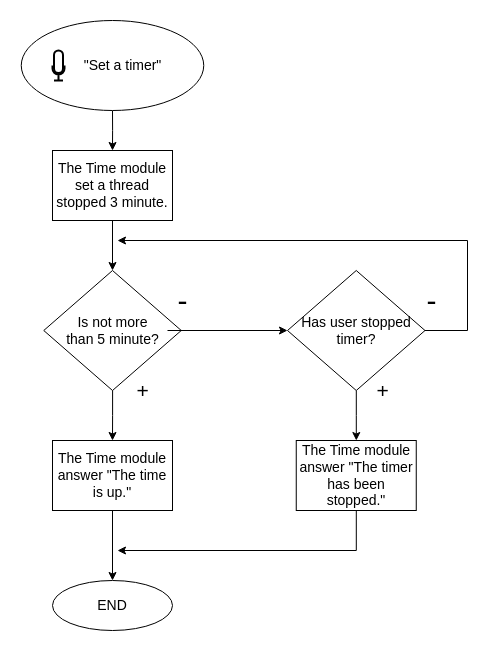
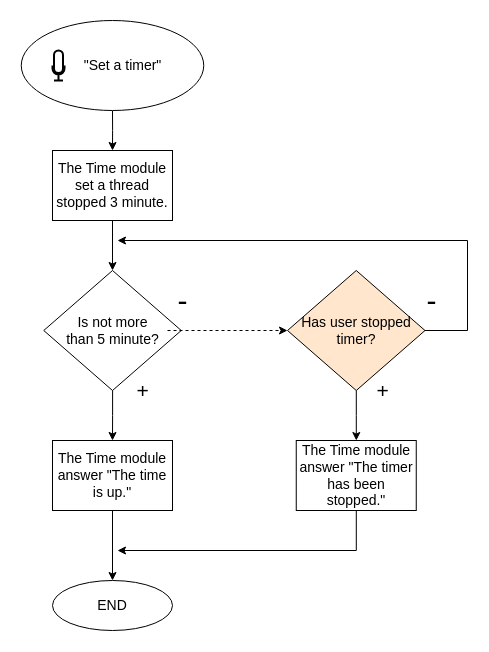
  <mxCell id="0" />
  <mxCell id="1" parent="0" />
  <mxCell id="2" value="" style="edgeStyle=orthogonalEdgeStyle;rounded=0;orthogonalLoop=1;jettySize=auto;html=1;fontSize=14;" edge="1" parent="1" source="3" target="7"><mxGeometry relative="1" as="geometry" /></mxCell>
  <mxCell id="3" value="" style="ellipse;whiteSpace=wrap;html=1;fontSize=14;" vertex="1" parent="1"><mxGeometry x="20.75" y="20" width="182.5" height="90" as="geometry" /></mxCell>
  <mxCell id="4" value="" style="html=1;verticalLabelPosition=bottom;align=center;labelBackgroundColor=#ffffff;verticalAlign=top;strokeWidth=2;shadow=0;dashed=0;shape=mxgraph.ios7.icons.microphone;fontSize=14;" vertex="1" parent="1"><mxGeometry x="52" y="50" width="12" height="30" as="geometry" /></mxCell>
  <mxCell id="5" value="&quot;Set a timer&quot;" style="text;html=1;align=center;verticalAlign=middle;resizable=0;points=[];autosize=1;strokeColor=none;fontSize=14;" vertex="1" parent="1"><mxGeometry x="77" y="55" width="90" height="20" as="geometry" /></mxCell>
  <mxCell id="6" value="" style="edgeStyle=orthogonalEdgeStyle;rounded=0;orthogonalLoop=1;jettySize=auto;html=1;fontSize=14;entryX=0.5;entryY=0;entryDx=0;entryDy=0;" edge="1" parent="1" source="7" target="10"><mxGeometry relative="1" as="geometry"><mxPoint x="112" y="280" as="targetPoint" /></mxGeometry></mxCell>
  <mxCell id="7" value="The Time module set a thread stopped 3 minute." style="rounded=0;whiteSpace=wrap;html=1;strokeColor=#000000;fontSize=14;" vertex="1" parent="1"><mxGeometry x="52" y="150" width="120" height="70" as="geometry" /></mxCell>
  <mxCell id="8" value="END" style="ellipse;whiteSpace=wrap;html=1;strokeColor=#000000;fontSize=14;" vertex="1" parent="1"><mxGeometry x="52" y="580" width="120" height="50" as="geometry" /></mxCell>
  <mxCell id="9" value="" style="edgeStyle=orthogonalEdgeStyle;rounded=0;orthogonalLoop=1;jettySize=auto;html=1;fontSize=30;" edge="1" parent="1" source="10" target="21"><mxGeometry relative="1" as="geometry" /></mxCell>
  <mxCell id="10" value="" style="rhombus;whiteSpace=wrap;html=1;fontSize=14;" vertex="1" parent="1"><mxGeometry x="43.25" y="270" width="137.5" height="120" as="geometry" /></mxCell>
- <mxCell id="11" style="edgeStyle=orthogonalEdgeStyle;rounded=0;orthogonalLoop=1;jettySize=auto;html=1;fontSize=30;" edge="1" parent="1" source="12" target="16"><mxGeometry relative="1" as="geometry" /></mxCell>
+ <mxCell id="11" style="edgeStyle=orthogonalEdgeStyle;rounded=0;orthogonalLoop=1;jettySize=auto;html=1;fontSize=30;dashed=1;" edge="1" parent="1" source="12" target="16"><mxGeometry relative="1" as="geometry" /></mxCell>
  <mxCell id="12" value="&lt;span&gt;Is not more &lt;br&gt;than 5 minute?&lt;/span&gt;" style="text;html=1;align=center;verticalAlign=middle;resizable=0;points=[];autosize=1;strokeColor=none;fontSize=14;" vertex="1" parent="1"><mxGeometry x="57" y="310" width="110" height="40" as="geometry" /></mxCell>
  <mxCell id="13" value="-" style="text;html=1;align=center;verticalAlign=middle;resizable=0;points=[];autosize=1;strokeColor=none;fontSize=30;" vertex="1" parent="1"><mxGeometry x="167" y="280" width="30" height="40" as="geometry" /></mxCell>
  <mxCell id="14" style="edgeStyle=orthogonalEdgeStyle;rounded=0;orthogonalLoop=1;jettySize=auto;html=1;exitX=1;exitY=0.5;exitDx=0;exitDy=0;fontSize=30;" edge="1" parent="1" source="16"><mxGeometry relative="1" as="geometry"><mxPoint x="117" y="240" as="targetPoint" /><Array as="points"><mxPoint x="467" y="330" /><mxPoint x="467" y="240" /></Array></mxGeometry></mxCell>
  <mxCell id="15" value="" style="edgeStyle=orthogonalEdgeStyle;rounded=0;orthogonalLoop=1;jettySize=auto;html=1;fontSize=30;" edge="1" parent="1" source="16" target="19"><mxGeometry relative="1" as="geometry" /></mxCell>
- <mxCell id="16" value="Has user stopped timer?" style="rhombus;whiteSpace=wrap;html=1;fontSize=14;" vertex="1" parent="1"><mxGeometry x="287" y="270" width="137.5" height="120" as="geometry" /></mxCell>
+ <mxCell id="16" value="Has user stopped timer?" style="rhombus;whiteSpace=wrap;html=1;fontSize=14;fillColor=#ffe6cc;" vertex="1" parent="1"><mxGeometry x="287" y="270" width="137.5" height="120" as="geometry" /></mxCell>
  <mxCell id="17" value="-" style="text;html=1;align=center;verticalAlign=middle;resizable=0;points=[];autosize=1;strokeColor=none;fontSize=30;" vertex="1" parent="1"><mxGeometry x="415.75" y="280" width="30" height="40" as="geometry" /></mxCell>
  <mxCell id="18" style="edgeStyle=orthogonalEdgeStyle;rounded=0;orthogonalLoop=1;jettySize=auto;html=1;fontSize=30;" edge="1" parent="1" source="19"><mxGeometry relative="1" as="geometry"><mxPoint x="117" y="550" as="targetPoint" /><Array as="points"><mxPoint x="356" y="550" /></Array></mxGeometry></mxCell>
  <mxCell id="19" value="The Time module answer &quot;The timer has been stopped.&quot;" style="rounded=0;whiteSpace=wrap;html=1;strokeColor=#000000;fontSize=14;" vertex="1" parent="1"><mxGeometry x="295.75" y="440" width="120" height="70" as="geometry" /></mxCell>
  <mxCell id="20" style="edgeStyle=orthogonalEdgeStyle;rounded=0;orthogonalLoop=1;jettySize=auto;html=1;fontSize=30;" edge="1" parent="1" source="21" target="8"><mxGeometry relative="1" as="geometry" /></mxCell>
  <mxCell id="21" value="The Time module answer &quot;The time is up.&quot;" style="rounded=0;whiteSpace=wrap;html=1;strokeColor=#000000;fontSize=14;" vertex="1" parent="1"><mxGeometry x="52" y="440" width="120" height="70" as="geometry" /></mxCell>
  <mxCell id="22" value="+" style="text;html=1;align=center;verticalAlign=middle;resizable=0;points=[];autosize=1;strokeColor=none;fontSize=21;" vertex="1" parent="1"><mxGeometry x="127" y="375" width="30" height="30" as="geometry" /></mxCell>
  <mxCell id="23" value="+" style="text;html=1;align=center;verticalAlign=middle;resizable=0;points=[];autosize=1;strokeColor=none;fontSize=21;" vertex="1" parent="1"><mxGeometry x="367" y="375" width="30" height="30" as="geometry" /></mxCell>
